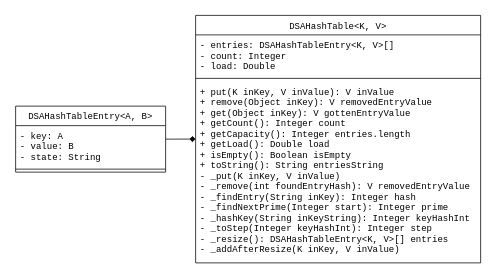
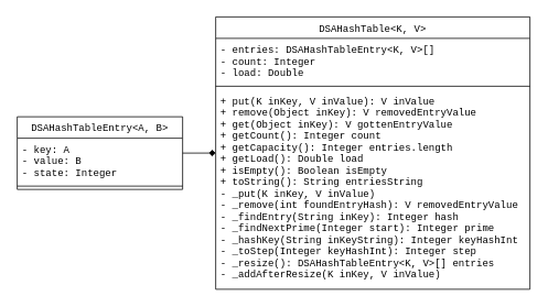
  <mxCell id="0" />
  <mxCell id="1" parent="0" />
  <mxCell id="2" style="edgeStyle=orthogonalEdgeStyle;rounded=0;orthogonalLoop=1;jettySize=auto;html=1;exitX=1;exitY=0.5;exitDx=0;exitDy=0;entryX=0;entryY=0.318;entryDx=0;entryDy=0;entryPerimeter=0;endArrow=diamond;endFill=1;fontFamily=Courier;" edge="1" parent="1" source="7" target="6"><mxGeometry relative="1" as="geometry" /></mxCell>
  <mxCell id="3" value="DSAHashTable&lt;K, V&gt;" style="swimlane;fontStyle=0;align=center;verticalAlign=top;childLayout=stackLayout;horizontal=1;startSize=26;horizontalStack=0;resizeParent=1;resizeParentMax=0;resizeLast=0;collapsible=1;marginBottom=0;fontFamily=Courier;" vertex="1" parent="1"><mxGeometry x="260" y="20" width="380" height="330" as="geometry" /></mxCell>
  <mxCell id="4" value="- entries: DSAHashTableEntry&lt;K, V&gt;[]&#10;- count: Integer&#10;- load: Double" style="text;strokeColor=none;fillColor=none;align=left;verticalAlign=top;spacingLeft=4;spacingRight=4;overflow=hidden;rotatable=0;points=[[0,0.5],[1,0.5]];portConstraint=eastwest;fontFamily=Courier;" vertex="1" parent="3"><mxGeometry y="26" width="380" height="54" as="geometry" /></mxCell>
  <mxCell id="5" value="" style="line;strokeWidth=1;fillColor=none;align=left;verticalAlign=middle;spacingTop=-1;spacingLeft=3;spacingRight=3;rotatable=0;labelPosition=right;points=[];portConstraint=eastwest;" vertex="1" parent="3"><mxGeometry y="80" width="380" height="8" as="geometry" /></mxCell>
  <mxCell id="6" value="+ put(K inKey, V inValue): V inValue&#10;+ remove(Object inKey): V removedEntryValue&#10;+ get(Object inKey): V gottenEntryValue&#10;+ getCount(): Integer count&#10;+ getCapacity(): Integer entries.length&#10;+ getLoad(): Double load&#10;+ isEmpty(): Boolean isEmpty&#10;+ toString(): String entriesString&#10;- _put(K inKey, V inValue)&#10;- _remove(int foundEntryHash): V removedEntryValue&#10;- _findEntry(String inKey): Integer hash&#10;- _findNextPrime(Integer start): Integer prime&#10;- _hashKey(String inKeyString): Integer keyHashInt&#10;- _toStep(Integer keyHashInt): Integer step&#10;- _resize(): DSAHashTableEntry&lt;K, V&gt;[] entries&#10;- _addAfterResize(K inKey, V inValue)" style="text;strokeColor=none;fillColor=none;align=left;verticalAlign=top;spacingLeft=4;spacingRight=4;overflow=hidden;rotatable=0;points=[[0,0.5],[1,0.5]];portConstraint=eastwest;fontFamily=Courier;" vertex="1" parent="3"><mxGeometry y="88" width="380" height="242" as="geometry" /></mxCell>
  <mxCell id="7" value="DSAHashTableEntry&lt;A, B&gt;" style="swimlane;fontStyle=0;align=center;verticalAlign=top;childLayout=stackLayout;horizontal=1;startSize=26;horizontalStack=0;resizeParent=1;resizeParentMax=0;resizeLast=0;collapsible=1;marginBottom=0;fontFamily=Courier;" vertex="1" parent="1"><mxGeometry x="20" y="141" width="200" height="88" as="geometry" /></mxCell>
- <mxCell id="8" value="- key: A&#10;- value: B&#10;- state: String" style="text;strokeColor=none;fillColor=none;align=left;verticalAlign=top;spacingLeft=4;spacingRight=4;overflow=hidden;rotatable=0;points=[[0,0.5],[1,0.5]];portConstraint=eastwest;fontFamily=Courier;" vertex="1" parent="7"><mxGeometry y="26" width="200" height="54" as="geometry" /></mxCell>
+ <mxCell id="8" value="- key: A&#10;- value: B&#10;- state: Integer" style="text;strokeColor=none;fillColor=none;align=left;verticalAlign=top;spacingLeft=4;spacingRight=4;overflow=hidden;rotatable=0;points=[[0,0.5],[1,0.5]];portConstraint=eastwest;fontFamily=Courier;" vertex="1" parent="7"><mxGeometry y="26" width="200" height="54" as="geometry" /></mxCell>
  <mxCell id="9" value="" style="line;strokeWidth=1;fillColor=none;align=left;verticalAlign=middle;spacingTop=-1;spacingLeft=3;spacingRight=3;rotatable=0;labelPosition=right;points=[];portConstraint=eastwest;" vertex="1" parent="7"><mxGeometry y="80" width="200" height="8" as="geometry" /></mxCell>
